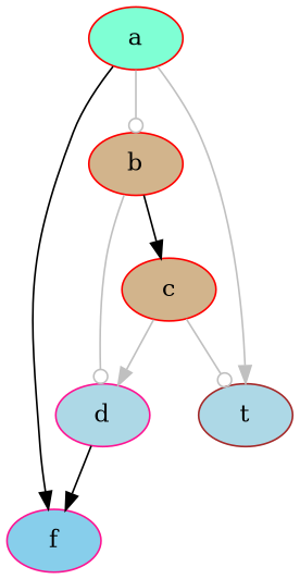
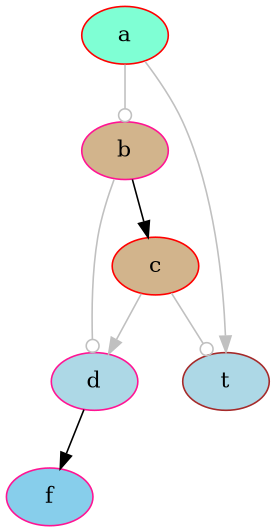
  digraph {
    node [color=deeppink fillcolor=tan style=filled]
    edge [arrowhead=normal color=gray]
    c [color=red]
-   b [color=red]
+   b
    d [fillcolor=lightblue]
    a [color=red fillcolor=aquamarine]
    f [fillcolor=skyblue]
    t [color=brown fillcolor=lightblue]
    c -> d
    c -> t [arrowhead=odot]
    b -> c [color=black]
    b -> d [arrowhead=odot]
    d -> f [color=""]
    a -> b [arrowhead=odot]
-   a -> f [color=""]
    a -> t
  }
